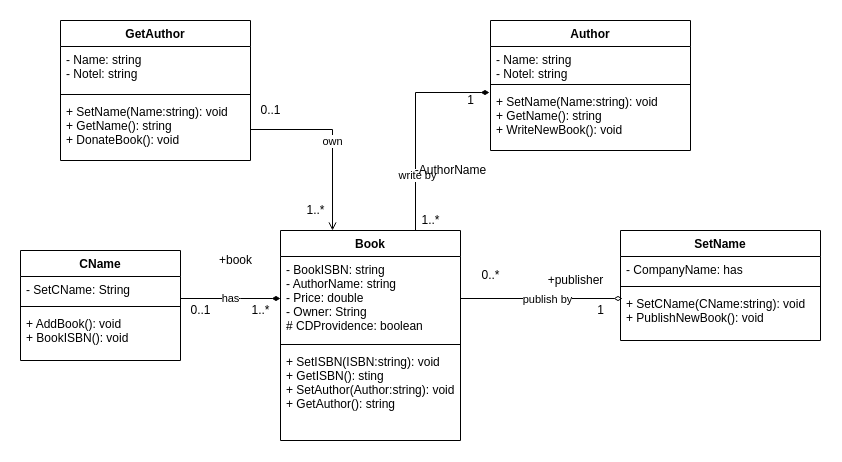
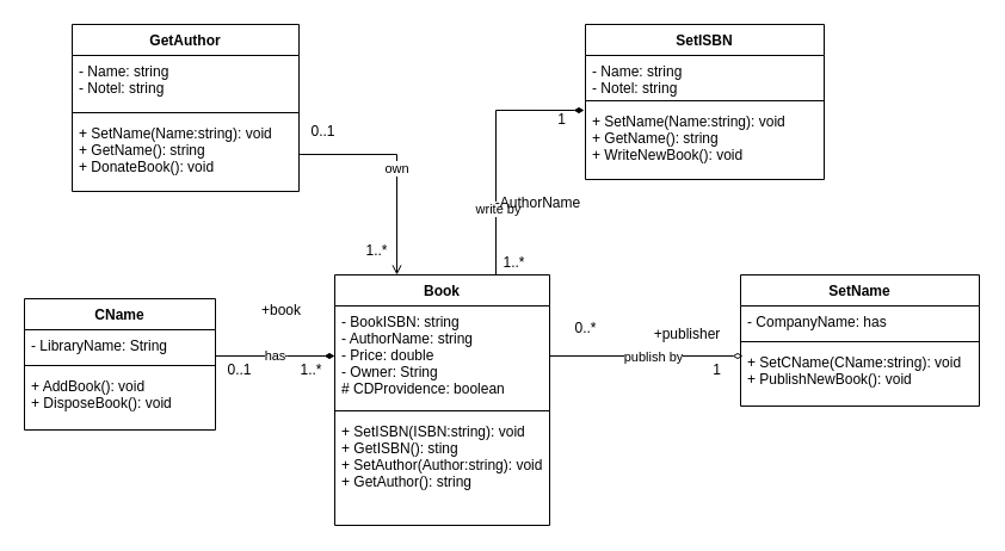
  <mxCell id="0" />
  <mxCell id="1" parent="0" />
  <mxCell id="2" value="GetAuthor" style="swimlane;fontStyle=1;align=center;verticalAlign=top;childLayout=stackLayout;horizontal=1;startSize=26;horizontalStack=0;resizeParent=1;resizeParentMax=0;resizeLast=0;collapsible=1;marginBottom=0;" vertex="1" parent="1"><mxGeometry x="60" y="20" width="190" height="140" as="geometry" /></mxCell>
  <mxCell id="3" value="- Name: string&#10;- Notel: string" style="text;strokeColor=none;fillColor=none;align=left;verticalAlign=top;spacingLeft=4;spacingRight=4;overflow=hidden;rotatable=0;points=[[0,0.5],[1,0.5]];portConstraint=eastwest;" vertex="1" parent="2"><mxGeometry y="26" width="190" height="44" as="geometry" /></mxCell>
  <mxCell id="4" value="" style="line;strokeWidth=1;fillColor=none;align=left;verticalAlign=middle;spacingTop=-1;spacingLeft=3;spacingRight=3;rotatable=0;labelPosition=right;points=[];portConstraint=eastwest;" vertex="1" parent="2"><mxGeometry y="70" width="190" height="8" as="geometry" /></mxCell>
  <mxCell id="5" value="+ SetName(Name:string): void&#10;+ GetName(): string&#10;+ DonateBook(): void" style="text;strokeColor=none;fillColor=none;align=left;verticalAlign=top;spacingLeft=4;spacingRight=4;overflow=hidden;rotatable=0;points=[[0,0.5],[1,0.5]];portConstraint=eastwest;" vertex="1" parent="2"><mxGeometry y="78" width="190" height="62" as="geometry" /></mxCell>
- <mxCell id="6" value="Author" style="swimlane;fontStyle=1;align=center;verticalAlign=top;childLayout=stackLayout;horizontal=1;startSize=26;horizontalStack=0;resizeParent=1;resizeParentMax=0;resizeLast=0;collapsible=1;marginBottom=0;" vertex="1" parent="1"><mxGeometry x="490" y="20" width="200" height="130" as="geometry" /></mxCell>
+ <mxCell id="6" value="SetISBN" style="swimlane;fontStyle=1;align=center;verticalAlign=top;childLayout=stackLayout;horizontal=1;startSize=26;horizontalStack=0;resizeParent=1;resizeParentMax=0;resizeLast=0;collapsible=1;marginBottom=0;" vertex="1" parent="1"><mxGeometry x="490" y="20" width="200" height="130" as="geometry" /></mxCell>
  <mxCell id="7" value="- Name: string&#10;- Notel: string&#10;" style="text;strokeColor=none;fillColor=none;align=left;verticalAlign=top;spacingLeft=4;spacingRight=4;overflow=hidden;rotatable=0;points=[[0,0.5],[1,0.5]];portConstraint=eastwest;" vertex="1" parent="6"><mxGeometry y="26" width="200" height="34" as="geometry" /></mxCell>
  <mxCell id="8" value="" style="line;strokeWidth=1;fillColor=none;align=left;verticalAlign=middle;spacingTop=-1;spacingLeft=3;spacingRight=3;rotatable=0;labelPosition=right;points=[];portConstraint=eastwest;" vertex="1" parent="6"><mxGeometry y="60" width="200" height="8" as="geometry" /></mxCell>
  <mxCell id="9" value="+ SetName(Name:string): void&#10;+ GetName(): string&#10;+ WriteNewBook(): void" style="text;strokeColor=none;fillColor=none;align=left;verticalAlign=top;spacingLeft=4;spacingRight=4;overflow=hidden;rotatable=0;points=[[0,0.5],[1,0.5]];portConstraint=eastwest;" vertex="1" parent="6"><mxGeometry y="68" width="200" height="62" as="geometry" /></mxCell>
  <mxCell id="10" style="edgeStyle=orthogonalEdgeStyle;rounded=0;orthogonalLoop=1;jettySize=auto;html=1;exitX=0.75;exitY=0;exitDx=0;exitDy=0;entryX=-0.005;entryY=0.065;entryDx=0;entryDy=0;entryPerimeter=0;endArrow=diamondThin;endFill=1;" edge="1" parent="1" source="12" target="9"><mxGeometry relative="1" as="geometry" /></mxCell>
  <mxCell id="11" value="write by" style="edgeLabel;html=1;align=center;verticalAlign=middle;resizable=0;points=[];" vertex="1" connectable="0" parent="10"><mxGeometry x="-0.472" y="-1" relative="1" as="geometry"><mxPoint as="offset" /></mxGeometry></mxCell>
  <mxCell id="12" value="Book" style="swimlane;fontStyle=1;align=center;verticalAlign=top;childLayout=stackLayout;horizontal=1;startSize=26;horizontalStack=0;resizeParent=1;resizeParentMax=0;resizeLast=0;collapsible=1;marginBottom=0;" vertex="1" parent="1"><mxGeometry x="280" y="230" width="180" height="210" as="geometry" /></mxCell>
  <mxCell id="13" value="- BookISBN: string&#10;- AuthorName: string&#10;- Price: double&#10;- Owner: String&#10;# CDProvidence: boolean" style="text;strokeColor=none;fillColor=none;align=left;verticalAlign=top;spacingLeft=4;spacingRight=4;overflow=hidden;rotatable=0;points=[[0,0.5],[1,0.5]];portConstraint=eastwest;" vertex="1" parent="12"><mxGeometry y="26" width="180" height="84" as="geometry" /></mxCell>
  <mxCell id="14" value="" style="line;strokeWidth=1;fillColor=none;align=left;verticalAlign=middle;spacingTop=-1;spacingLeft=3;spacingRight=3;rotatable=0;labelPosition=right;points=[];portConstraint=eastwest;" vertex="1" parent="12"><mxGeometry y="110" width="180" height="8" as="geometry" /></mxCell>
  <mxCell id="15" value="+ SetISBN(ISBN:string): void&#10;+ GetISBN(): sting&#10;+ SetAuthor(Author:string): void&#10;+ GetAuthor(): string" style="text;strokeColor=none;fillColor=none;align=left;verticalAlign=top;spacingLeft=4;spacingRight=4;overflow=hidden;rotatable=0;points=[[0,0.5],[1,0.5]];portConstraint=eastwest;" vertex="1" parent="12"><mxGeometry y="118" width="180" height="92" as="geometry" /></mxCell>
  <mxCell id="16" value="-AuthorName" style="text;html=1;align=center;verticalAlign=middle;resizable=0;points=[];autosize=1;" vertex="1" parent="1"><mxGeometry x="405" y="160" width="90" height="20" as="geometry" /></mxCell>
  <mxCell id="17" value="1" style="text;html=1;align=center;verticalAlign=middle;resizable=0;points=[];autosize=1;" vertex="1" parent="1"><mxGeometry x="460" y="90" width="20" height="20" as="geometry" /></mxCell>
  <mxCell id="18" value="1..*" style="text;html=1;align=center;verticalAlign=middle;resizable=0;points=[];autosize=1;" vertex="1" parent="1"><mxGeometry x="415" y="210" width="30" height="20" as="geometry" /></mxCell>
  <mxCell id="19" style="edgeStyle=orthogonalEdgeStyle;rounded=0;orthogonalLoop=1;jettySize=auto;html=1;exitX=1;exitY=0.5;exitDx=0;exitDy=0;entryX=0.01;entryY=0.16;entryDx=0;entryDy=0;entryPerimeter=0;endArrow=diamondThin;endFill=0;" edge="1" parent="1" source="13" target="27"><mxGeometry relative="1" as="geometry"><Array as="points"><mxPoint x="530" y="298" /><mxPoint x="530" y="298" /></Array></mxGeometry></mxCell>
  <mxCell id="20" value="publish by" style="edgeLabel;html=1;align=center;verticalAlign=middle;resizable=0;points=[];" vertex="1" connectable="0" parent="19"><mxGeometry x="0.061" y="-14" relative="1" as="geometry"><mxPoint y="-14" as="offset" /></mxGeometry></mxCell>
  <mxCell id="21" value="1" style="text;html=1;align=center;verticalAlign=middle;resizable=0;points=[];autosize=1;" vertex="1" parent="1"><mxGeometry x="590" y="300" width="20" height="20" as="geometry" /></mxCell>
  <mxCell id="22" value="0..*" style="text;html=1;align=center;verticalAlign=middle;resizable=0;points=[];autosize=1;" vertex="1" parent="1"><mxGeometry x="475" y="265" width="30" height="20" as="geometry" /></mxCell>
  <mxCell id="23" value="+publisher" style="text;html=1;align=center;verticalAlign=middle;resizable=0;points=[];autosize=1;" vertex="1" parent="1"><mxGeometry x="540" y="270" width="70" height="20" as="geometry" /></mxCell>
  <mxCell id="24" value="SetName" style="swimlane;fontStyle=1;align=center;verticalAlign=top;childLayout=stackLayout;horizontal=1;startSize=26;horizontalStack=0;resizeParent=1;resizeParentMax=0;resizeLast=0;collapsible=1;marginBottom=0;" vertex="1" parent="1"><mxGeometry x="620" y="230" width="200" height="110" as="geometry" /></mxCell>
  <mxCell id="25" value="- CompanyName: has" style="text;strokeColor=none;fillColor=none;align=left;verticalAlign=top;spacingLeft=4;spacingRight=4;overflow=hidden;rotatable=0;points=[[0,0.5],[1,0.5]];portConstraint=eastwest;" vertex="1" parent="24"><mxGeometry y="26" width="200" height="26" as="geometry" /></mxCell>
  <mxCell id="26" value="" style="line;strokeWidth=1;fillColor=none;align=left;verticalAlign=middle;spacingTop=-1;spacingLeft=3;spacingRight=3;rotatable=0;labelPosition=right;points=[];portConstraint=eastwest;" vertex="1" parent="24"><mxGeometry y="52" width="200" height="8" as="geometry" /></mxCell>
  <mxCell id="27" value="+ SetCName(CName:string): void&#10;+ PublishNewBook(): void" style="text;strokeColor=none;fillColor=none;align=left;verticalAlign=top;spacingLeft=4;spacingRight=4;overflow=hidden;rotatable=0;points=[[0,0.5],[1,0.5]];portConstraint=eastwest;" vertex="1" parent="24"><mxGeometry y="60" width="200" height="50" as="geometry" /></mxCell>
  <mxCell id="28" value="has" style="edgeStyle=orthogonalEdgeStyle;rounded=0;orthogonalLoop=1;jettySize=auto;html=1;exitX=0;exitY=0.5;exitDx=0;exitDy=0;entryX=1;entryY=0.846;entryDx=0;entryDy=0;entryPerimeter=0;endArrow=none;endFill=0;startArrow=diamondThin;startFill=1;" edge="1" parent="1" source="13" target="30"><mxGeometry relative="1" as="geometry"><Array as="points"><mxPoint x="240" y="298" /><mxPoint x="240" y="298" /></Array></mxGeometry></mxCell>
  <mxCell id="29" value="CName" style="swimlane;fontStyle=1;align=center;verticalAlign=top;childLayout=stackLayout;horizontal=1;startSize=26;horizontalStack=0;resizeParent=1;resizeParentMax=0;resizeLast=0;collapsible=1;marginBottom=0;" vertex="1" parent="1"><mxGeometry x="20" y="250" width="160" height="110" as="geometry" /></mxCell>
- <mxCell id="30" value="- SetCName: String" style="text;strokeColor=none;fillColor=none;align=left;verticalAlign=top;spacingLeft=4;spacingRight=4;overflow=hidden;rotatable=0;points=[[0,0.5],[1,0.5]];portConstraint=eastwest;" vertex="1" parent="29"><mxGeometry y="26" width="160" height="26" as="geometry" /></mxCell>
+ <mxCell id="30" value="- LibraryName: String" style="text;strokeColor=none;fillColor=none;align=left;verticalAlign=top;spacingLeft=4;spacingRight=4;overflow=hidden;rotatable=0;points=[[0,0.5],[1,0.5]];portConstraint=eastwest;" vertex="1" parent="29"><mxGeometry y="26" width="160" height="26" as="geometry" /></mxCell>
  <mxCell id="31" value="" style="line;strokeWidth=1;fillColor=none;align=left;verticalAlign=middle;spacingTop=-1;spacingLeft=3;spacingRight=3;rotatable=0;labelPosition=right;points=[];portConstraint=eastwest;" vertex="1" parent="29"><mxGeometry y="52" width="160" height="8" as="geometry" /></mxCell>
- <mxCell id="32" value="+ AddBook(): void&#10;+ BookISBN(): void" style="text;strokeColor=none;fillColor=none;align=left;verticalAlign=top;spacingLeft=4;spacingRight=4;overflow=hidden;rotatable=0;points=[[0,0.5],[1,0.5]];portConstraint=eastwest;" vertex="1" parent="29"><mxGeometry y="60" width="160" height="50" as="geometry" /></mxCell>
+ <mxCell id="32" value="+ AddBook(): void&#10;+ DisposeBook(): void" style="text;strokeColor=none;fillColor=none;align=left;verticalAlign=top;spacingLeft=4;spacingRight=4;overflow=hidden;rotatable=0;points=[[0,0.5],[1,0.5]];portConstraint=eastwest;" vertex="1" parent="29"><mxGeometry y="60" width="160" height="50" as="geometry" /></mxCell>
  <mxCell id="33" value="1..*" style="text;html=1;align=center;verticalAlign=middle;resizable=0;points=[];autosize=1;" vertex="1" parent="1"><mxGeometry x="245" y="300" width="30" height="20" as="geometry" /></mxCell>
  <mxCell id="34" value="+book" style="text;html=1;align=center;verticalAlign=middle;resizable=0;points=[];autosize=1;" vertex="1" parent="1"><mxGeometry x="210" y="250" width="50" height="20" as="geometry" /></mxCell>
  <mxCell id="35" value="0..1" style="text;html=1;align=center;verticalAlign=middle;resizable=0;points=[];autosize=1;" vertex="1" parent="1"><mxGeometry x="180" y="300" width="40" height="20" as="geometry" /></mxCell>
  <mxCell id="36" style="edgeStyle=orthogonalEdgeStyle;rounded=0;orthogonalLoop=1;jettySize=auto;html=1;exitX=1;exitY=0.5;exitDx=0;exitDy=0;entryX=0.289;entryY=0;entryDx=0;entryDy=0;entryPerimeter=0;startArrow=none;startFill=0;endArrow=open;endFill=0;" edge="1" parent="1" source="5" target="12"><mxGeometry relative="1" as="geometry" /></mxCell>
  <mxCell id="37" value="own" style="edgeLabel;html=1;align=center;verticalAlign=middle;resizable=0;points=[];" vertex="1" connectable="0" parent="36"><mxGeometry x="-0.115" y="-11" relative="1" as="geometry"><mxPoint as="offset" /></mxGeometry></mxCell>
  <mxCell id="38" value="1..*" style="text;html=1;align=center;verticalAlign=middle;resizable=0;points=[];autosize=1;" vertex="1" parent="1"><mxGeometry x="300" y="200" width="30" height="20" as="geometry" /></mxCell>
  <mxCell id="39" value="0..1" style="text;html=1;align=center;verticalAlign=middle;resizable=0;points=[];autosize=1;" vertex="1" parent="1"><mxGeometry x="250" y="100" width="40" height="20" as="geometry" /></mxCell>
